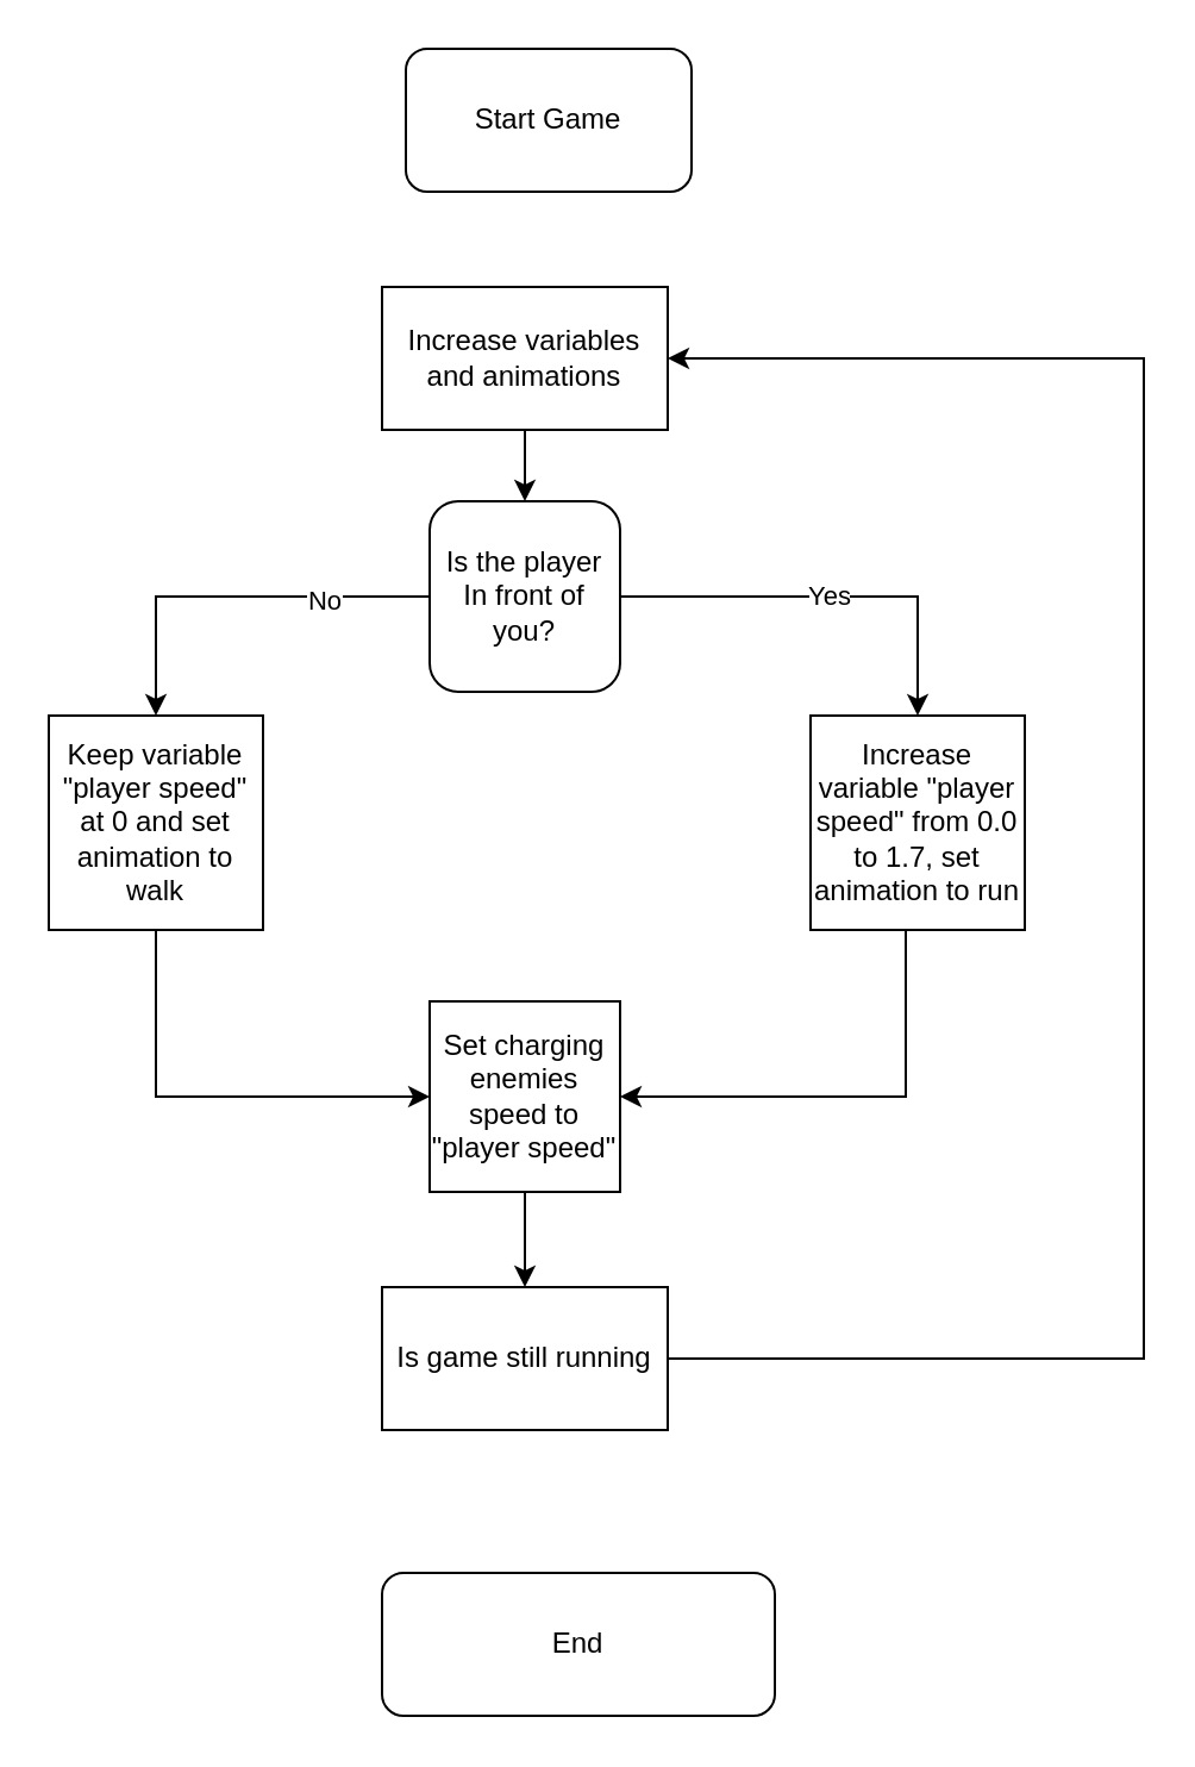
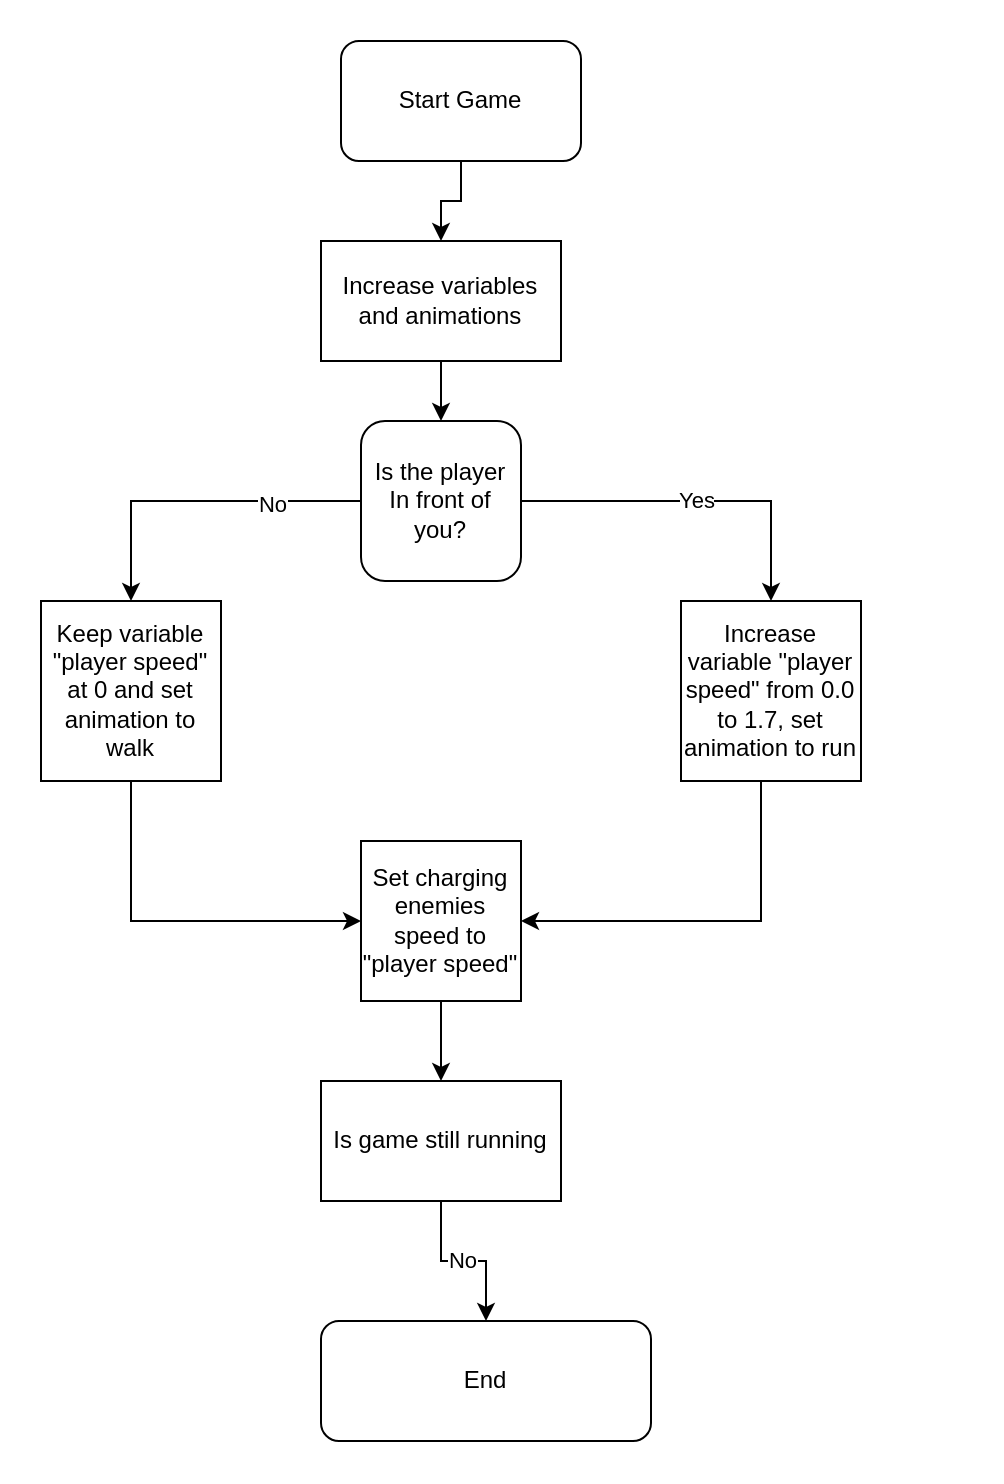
  <mxCell id="0" />
  <mxCell id="1" parent="0" />
  <mxCell id="2" value="Yes" style="edgeStyle=orthogonalEdgeStyle;rounded=0;orthogonalLoop=1;jettySize=auto;html=1;entryX=0.5;entryY=0;entryDx=0;entryDy=0;" edge="1" parent="1" source="5" target="7"><mxGeometry relative="1" as="geometry" /></mxCell>
  <mxCell id="3" style="edgeStyle=orthogonalEdgeStyle;rounded=0;orthogonalLoop=1;jettySize=auto;html=1;entryX=0.5;entryY=0;entryDx=0;entryDy=0;" edge="1" parent="1" source="5" target="9"><mxGeometry relative="1" as="geometry" /></mxCell>
  <mxCell id="4" value="No" style="edgeLabel;html=1;align=center;verticalAlign=middle;resizable=0;points=[];" vertex="1" connectable="0" parent="3"><mxGeometry x="-0.459" y="1" relative="1" as="geometry"><mxPoint as="offset" /></mxGeometry></mxCell>
  <mxCell id="5" value="&lt;span&gt;Is the player In front of you?&lt;/span&gt;" style="whiteSpace=wrap;html=1;aspect=fixed;rounded=1;" vertex="1" parent="1"><mxGeometry x="180" y="210" width="80" height="80" as="geometry" /></mxCell>
  <mxCell id="6" style="edgeStyle=orthogonalEdgeStyle;rounded=0;orthogonalLoop=1;jettySize=auto;html=1;entryX=1;entryY=0.5;entryDx=0;entryDy=0;" edge="1" parent="1" source="7" target="11"><mxGeometry relative="1" as="geometry"><Array as="points"><mxPoint x="380" y="460" /></Array></mxGeometry></mxCell>
  <mxCell id="7" value="&lt;span&gt;Increase variable &quot;player speed&quot; from 0.0 to 1.7, set animation to run&lt;/span&gt;" style="whiteSpace=wrap;html=1;aspect=fixed;" vertex="1" parent="1"><mxGeometry x="340" y="300" width="90" height="90" as="geometry" /></mxCell>
  <mxCell id="8" style="edgeStyle=orthogonalEdgeStyle;rounded=0;orthogonalLoop=1;jettySize=auto;html=1;entryX=0;entryY=0.5;entryDx=0;entryDy=0;" edge="1" parent="1" source="9" target="11"><mxGeometry relative="1" as="geometry"><Array as="points"><mxPoint x="65" y="460" /></Array></mxGeometry></mxCell>
  <mxCell id="9" value="Keep variable &quot;player speed&quot; at 0 and set animation to walk" style="whiteSpace=wrap;html=1;aspect=fixed;" vertex="1" parent="1"><mxGeometry x="20" y="300" width="90" height="90" as="geometry" /></mxCell>
  <mxCell id="10" style="edgeStyle=orthogonalEdgeStyle;rounded=0;orthogonalLoop=1;jettySize=auto;html=1;entryX=0.5;entryY=0;entryDx=0;entryDy=0;" edge="1" parent="1" source="11" target="18"><mxGeometry relative="1" as="geometry" /></mxCell>
  <mxCell id="11" value="Set charging enemies speed to &quot;player speed&quot;" style="whiteSpace=wrap;html=1;aspect=fixed;" vertex="1" parent="1"><mxGeometry x="180" y="420" width="80" height="80" as="geometry" /></mxCell>
  <mxCell id="12" style="edgeStyle=orthogonalEdgeStyle;rounded=0;orthogonalLoop=1;jettySize=auto;html=1;" edge="1" parent="1" source="13" target="5"><mxGeometry relative="1" as="geometry" /></mxCell>
  <mxCell id="13" value="Increase variables and animations" style="rounded=0;whiteSpace=wrap;html=1;" vertex="1" parent="1"><mxGeometry x="160" y="120" width="120" height="60" as="geometry" /></mxCell>
+ <mxCell id="14" style="edgeStyle=orthogonalEdgeStyle;rounded=0;orthogonalLoop=1;jettySize=auto;html=1;" edge="1" parent="1" source="15" target="13"><mxGeometry relative="1" as="geometry" /></mxCell>
  <mxCell id="15" value="Start Game" style="rounded=1;whiteSpace=wrap;html=1;" vertex="1" parent="1"><mxGeometry x="170" y="20" width="120" height="60" as="geometry" /></mxCell>
- <mxCell id="17" style="edgeStyle=orthogonalEdgeStyle;rounded=0;orthogonalLoop=1;jettySize=auto;html=1;entryX=1;entryY=0.5;entryDx=0;entryDy=0;" edge="1" parent="1" source="18" target="13"><mxGeometry relative="1" as="geometry"><Array as="points"><mxPoint x="480" y="570" /><mxPoint x="480" y="150" /></Array></mxGeometry></mxCell>
+ <mxCell id="16" value="No" style="edgeStyle=orthogonalEdgeStyle;rounded=0;orthogonalLoop=1;jettySize=auto;html=1;entryX=0.5;entryY=0;entryDx=0;entryDy=0;" edge="1" parent="1" source="18" target="19"><mxGeometry relative="1" as="geometry" /></mxCell>
  <mxCell id="18" value="Is game still running" style="rounded=0;whiteSpace=wrap;html=1;" vertex="1" parent="1"><mxGeometry x="160" y="540" width="120" height="60" as="geometry" /></mxCell>
  <mxCell id="19" value="End" style="rounded=1;whiteSpace=wrap;html=1;" vertex="1" parent="1"><mxGeometry x="160" y="660" width="165" height="60" as="geometry" /></mxCell>
